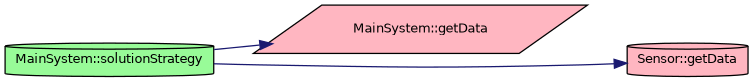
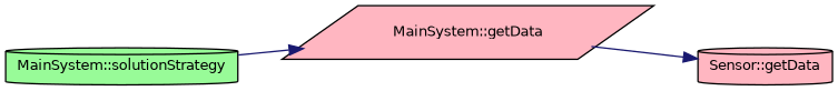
  digraph {
    rankdir=RL
    node [color=black fillcolor=lightpink fontname=Helvetica fontsize=10 shape=cylinder style=filled]
    edge [color=midnightblue dir=back fontname=Helvetica fontsize=10 labelfontname=Helvetica labelfontsize=10 style=solid]
    n1 [fontcolor=black height=0.2 label="Sensor::getData" width=0.4]
    n2 [height=0.2 label="MainSystem::getData" shape=parallelogram width=0.4]
    n3 [fillcolor=palegreen height=0.2 label="MainSystem::solutionStrategy" width=0.4]
-   n1 -> n3
+   n1 -> n2
    n2 -> n3
  }
